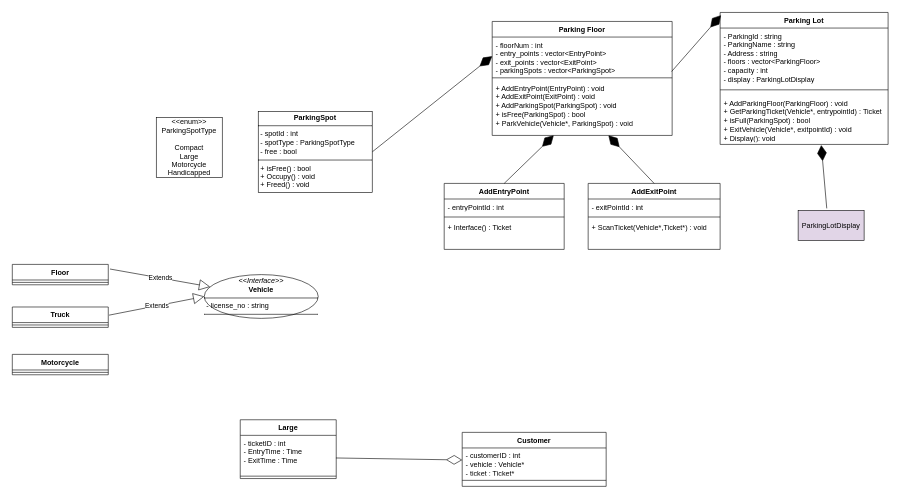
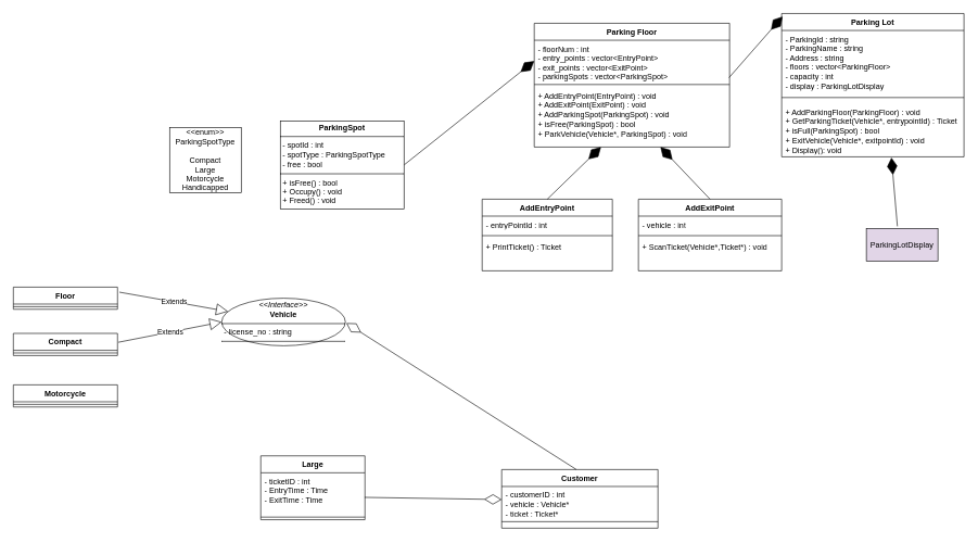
  <mxCell id="0" />
  <mxCell id="1" parent="0" />
  <mxCell id="2" value="Parking Lot" style="swimlane;fontStyle=1;align=center;verticalAlign=top;childLayout=stackLayout;horizontal=1;startSize=26;horizontalStack=0;resizeParent=1;resizeParentMax=0;resizeLast=0;collapsible=1;marginBottom=0;whiteSpace=wrap;html=1;" parent="1" vertex="1"><mxGeometry x="1200" y="20" width="280" height="220" as="geometry" /></mxCell>
  <mxCell id="3" value="&lt;div&gt;- ParkingId : string&lt;/div&gt;&lt;div&gt;- ParkingName : string&lt;/div&gt;&lt;div&gt;- Address : string&lt;/div&gt;- floors : vector&amp;lt;ParkingFloor&amp;gt;&lt;div&gt;- capacity : int&lt;/div&gt;&lt;div&gt;- display : ParkingLotDisplay&lt;/div&gt;" style="text;strokeColor=none;fillColor=none;align=left;verticalAlign=top;spacingLeft=4;spacingRight=4;overflow=hidden;rotatable=0;points=[[0,0.5],[1,0.5]];portConstraint=eastwest;whiteSpace=wrap;html=1;" parent="2" vertex="1"><mxGeometry y="26" width="280" height="94" as="geometry" /></mxCell>
  <mxCell id="4" value="" style="line;strokeWidth=1;fillColor=none;align=left;verticalAlign=middle;spacingTop=-1;spacingLeft=3;spacingRight=3;rotatable=0;labelPosition=right;points=[];portConstraint=eastwest;strokeColor=inherit;" parent="2" vertex="1"><mxGeometry y="120" width="280" height="18" as="geometry" /></mxCell>
  <mxCell id="5" value="+ AddParkingFloor(ParkingFloor) : void&lt;div&gt;+ GetParkingTicket(Vehicle*, entrypointId) : Ticket&lt;/div&gt;&lt;div&gt;+ isFull(ParkingSpot) : bool&lt;/div&gt;&lt;div&gt;+ ExitVehicle(Vehicle*, exitpointId) : void&lt;/div&gt;&lt;div&gt;+ Display(): void&lt;/div&gt;" style="text;strokeColor=none;fillColor=none;align=left;verticalAlign=top;spacingLeft=4;spacingRight=4;overflow=hidden;rotatable=0;points=[[0,0.5],[1,0.5]];portConstraint=eastwest;whiteSpace=wrap;html=1;" parent="2" vertex="1"><mxGeometry y="138" width="280" height="82" as="geometry" /></mxCell>
  <mxCell id="6" value="Parking Floor" style="swimlane;fontStyle=1;align=center;verticalAlign=top;childLayout=stackLayout;horizontal=1;startSize=26;horizontalStack=0;resizeParent=1;resizeParentMax=0;resizeLast=0;collapsible=1;marginBottom=0;whiteSpace=wrap;html=1;" parent="1" vertex="1"><mxGeometry x="820" y="35" width="300" height="190" as="geometry" /></mxCell>
  <mxCell id="7" value="&lt;div&gt;- floorNum : int&lt;/div&gt;- entry_points : vector&amp;lt;EntryPoint&amp;gt;&lt;div&gt;- exit_points : vector&amp;lt;ExitPoint&amp;gt;&lt;/div&gt;&lt;div&gt;- parkingSpots : vector&amp;lt;ParkingSpot&amp;gt;&lt;/div&gt;" style="text;strokeColor=none;fillColor=none;align=left;verticalAlign=top;spacingLeft=4;spacingRight=4;overflow=hidden;rotatable=0;points=[[0,0.5],[1,0.5]];portConstraint=eastwest;whiteSpace=wrap;html=1;" parent="6" vertex="1"><mxGeometry y="26" width="300" height="64" as="geometry" /></mxCell>
  <mxCell id="8" value="" style="line;strokeWidth=1;fillColor=none;align=left;verticalAlign=middle;spacingTop=-1;spacingLeft=3;spacingRight=3;rotatable=0;labelPosition=right;points=[];portConstraint=eastwest;strokeColor=inherit;" parent="6" vertex="1"><mxGeometry y="90" width="300" height="8" as="geometry" /></mxCell>
  <mxCell id="9" value="+ AddEntryPoint(EntryPoint) : void&lt;div&gt;+ AddExitPoint(ExitPoint) : void&lt;/div&gt;&lt;div&gt;+ AddParkingSpot(ParkingSpot) : void&lt;/div&gt;&lt;div&gt;+ isFree(ParkingSpot) : bool&lt;/div&gt;&lt;div&gt;+ ParkVehicle(Vehicle*, ParkingSpot) : void&lt;/div&gt;&lt;div&gt;&lt;br&gt;&lt;/div&gt;" style="text;strokeColor=none;fillColor=none;align=left;verticalAlign=top;spacingLeft=4;spacingRight=4;overflow=hidden;rotatable=0;points=[[0,0.5],[1,0.5]];portConstraint=eastwest;whiteSpace=wrap;html=1;" parent="6" vertex="1"><mxGeometry y="98" width="300" height="92" as="geometry" /></mxCell>
  <mxCell id="10" value="AddEntryPoint" style="swimlane;fontStyle=1;align=center;verticalAlign=top;childLayout=stackLayout;horizontal=1;startSize=26;horizontalStack=0;resizeParent=1;resizeParentMax=0;resizeLast=0;collapsible=1;marginBottom=0;whiteSpace=wrap;html=1;" parent="1" vertex="1"><mxGeometry x="740" y="305" width="200" height="110" as="geometry" /></mxCell>
  <mxCell id="11" value="- entryPointId : int" style="text;strokeColor=none;fillColor=none;align=left;verticalAlign=top;spacingLeft=4;spacingRight=4;overflow=hidden;rotatable=0;points=[[0,0.5],[1,0.5]];portConstraint=eastwest;whiteSpace=wrap;html=1;" parent="10" vertex="1"><mxGeometry y="26" width="200" height="26" as="geometry" /></mxCell>
  <mxCell id="12" value="" style="line;strokeWidth=1;fillColor=none;align=left;verticalAlign=middle;spacingTop=-1;spacingLeft=3;spacingRight=3;rotatable=0;labelPosition=right;points=[];portConstraint=eastwest;strokeColor=inherit;" parent="10" vertex="1"><mxGeometry y="52" width="200" height="8" as="geometry" /></mxCell>
- <mxCell id="13" value="+ Interface() : Ticket&amp;nbsp;&amp;nbsp;" style="text;strokeColor=none;fillColor=none;align=left;verticalAlign=top;spacingLeft=4;spacingRight=4;overflow=hidden;rotatable=0;points=[[0,0.5],[1,0.5]];portConstraint=eastwest;whiteSpace=wrap;html=1;" parent="10" vertex="1"><mxGeometry y="60" width="200" height="50" as="geometry" /></mxCell>
+ <mxCell id="13" value="+ PrintTicket() : Ticket&amp;nbsp;&amp;nbsp;" style="text;strokeColor=none;fillColor=none;align=left;verticalAlign=top;spacingLeft=4;spacingRight=4;overflow=hidden;rotatable=0;points=[[0,0.5],[1,0.5]];portConstraint=eastwest;whiteSpace=wrap;html=1;" parent="10" vertex="1"><mxGeometry y="60" width="200" height="50" as="geometry" /></mxCell>
  <mxCell id="14" value="AddExitPoint" style="swimlane;fontStyle=1;align=center;verticalAlign=top;childLayout=stackLayout;horizontal=1;startSize=26;horizontalStack=0;resizeParent=1;resizeParentMax=0;resizeLast=0;collapsible=1;marginBottom=0;whiteSpace=wrap;html=1;" parent="1" vertex="1"><mxGeometry x="980" y="305" width="220" height="110" as="geometry" /></mxCell>
- <mxCell id="15" value="- exitPointId : int" style="text;strokeColor=none;fillColor=none;align=left;verticalAlign=top;spacingLeft=4;spacingRight=4;overflow=hidden;rotatable=0;points=[[0,0.5],[1,0.5]];portConstraint=eastwest;whiteSpace=wrap;html=1;" parent="14" vertex="1"><mxGeometry y="26" width="220" height="26" as="geometry" /></mxCell>
+ <mxCell id="15" value="- vehicle : int" style="text;strokeColor=none;fillColor=none;align=left;verticalAlign=top;spacingLeft=4;spacingRight=4;overflow=hidden;rotatable=0;points=[[0,0.5],[1,0.5]];portConstraint=eastwest;whiteSpace=wrap;html=1;" parent="14" vertex="1"><mxGeometry y="26" width="220" height="26" as="geometry" /></mxCell>
  <mxCell id="16" value="" style="line;strokeWidth=1;fillColor=none;align=left;verticalAlign=middle;spacingTop=-1;spacingLeft=3;spacingRight=3;rotatable=0;labelPosition=right;points=[];portConstraint=eastwest;strokeColor=inherit;" parent="14" vertex="1"><mxGeometry y="52" width="220" height="8" as="geometry" /></mxCell>
  <mxCell id="17" value="+ ScanTicket(Vehicle*,Ticket*) : void" style="text;strokeColor=none;fillColor=none;align=left;verticalAlign=top;spacingLeft=4;spacingRight=4;overflow=hidden;rotatable=0;points=[[0,0.5],[1,0.5]];portConstraint=eastwest;whiteSpace=wrap;html=1;" parent="14" vertex="1"><mxGeometry y="60" width="220" height="50" as="geometry" /></mxCell>
  <mxCell id="18" value="&lt;p style=&quot;margin:0px;margin-top:4px;text-align:center;&quot;&gt;&lt;i&gt;&amp;lt;&amp;lt;Interface&amp;gt;&amp;gt;&lt;/i&gt;&lt;br&gt;&lt;b&gt;Vehicle&lt;/b&gt;&lt;/p&gt;&lt;hr size=&quot;1&quot; style=&quot;border-style:solid;&quot;&gt;&lt;p style=&quot;margin:0px;margin-left:4px;&quot;&gt;- license_no : string&lt;/p&gt;&lt;hr size=&quot;1&quot; style=&quot;border-style:solid;&quot;&gt;&lt;p style=&quot;margin:0px;margin-left:4px;&quot;&gt;&lt;br&gt;&lt;/p&gt;" style="ellipse;verticalAlign=top;align=left;overflow=fill;html=1;whiteSpace=wrap;" parent="1" vertex="1"><mxGeometry x="340" y="457" width="190" height="73" as="geometry" /></mxCell>
  <mxCell id="19" value="Customer" style="swimlane;fontStyle=1;align=center;verticalAlign=top;childLayout=stackLayout;horizontal=1;startSize=26;horizontalStack=0;resizeParent=1;resizeParentMax=0;resizeLast=0;collapsible=1;marginBottom=0;whiteSpace=wrap;html=1;" parent="1" vertex="1"><mxGeometry x="770" y="720" width="240" height="90" as="geometry" /></mxCell>
  <mxCell id="20" value="&lt;div&gt;- customerID : int&lt;/div&gt;&lt;div&gt;- vehicle : Vehicle*&lt;/div&gt;- ticket : Ticket*" style="text;strokeColor=none;fillColor=none;align=left;verticalAlign=top;spacingLeft=4;spacingRight=4;overflow=hidden;rotatable=0;points=[[0,0.5],[1,0.5]];portConstraint=eastwest;whiteSpace=wrap;html=1;" parent="19" vertex="1"><mxGeometry y="26" width="240" height="44" as="geometry" /></mxCell>
  <mxCell id="21" value="" style="line;strokeWidth=1;fillColor=none;align=left;verticalAlign=middle;spacingTop=-1;spacingLeft=3;spacingRight=3;rotatable=0;labelPosition=right;points=[];portConstraint=eastwest;strokeColor=inherit;" parent="19" vertex="1"><mxGeometry y="70" width="240" height="20" as="geometry" /></mxCell>
  <mxCell id="22" value="Large" style="swimlane;fontStyle=1;align=center;verticalAlign=top;childLayout=stackLayout;horizontal=1;startSize=26;horizontalStack=0;resizeParent=1;resizeParentMax=0;resizeLast=0;collapsible=1;marginBottom=0;whiteSpace=wrap;html=1;" parent="1" vertex="1"><mxGeometry x="400" y="699" width="160" height="98" as="geometry" /></mxCell>
  <mxCell id="23" value="- ticketID : int&lt;div&gt;- EntryTime : Time&lt;/div&gt;&lt;div&gt;- ExitTime : Time&lt;br&gt;&lt;div&gt;&lt;br&gt;&lt;/div&gt;&lt;/div&gt;" style="text;strokeColor=none;fillColor=none;align=left;verticalAlign=top;spacingLeft=4;spacingRight=4;overflow=hidden;rotatable=0;points=[[0,0.5],[1,0.5]];portConstraint=eastwest;whiteSpace=wrap;html=1;" parent="22" vertex="1"><mxGeometry y="26" width="160" height="64" as="geometry" /></mxCell>
  <mxCell id="24" value="" style="line;strokeWidth=1;fillColor=none;align=left;verticalAlign=middle;spacingTop=-1;spacingLeft=3;spacingRight=3;rotatable=0;labelPosition=right;points=[];portConstraint=eastwest;strokeColor=inherit;" parent="22" vertex="1"><mxGeometry y="90" width="160" height="8" as="geometry" /></mxCell>
  <mxCell id="25" value="" style="endArrow=diamondThin;endFill=1;endSize=24;html=1;rounded=0;exitX=0.5;exitY=0;exitDx=0;exitDy=0;" parent="1" source="10" target="9" edge="1"><mxGeometry width="160" relative="1" as="geometry"><mxPoint x="980" y="85" as="sourcePoint" /><mxPoint x="1140" y="85" as="targetPoint" /></mxGeometry></mxCell>
  <mxCell id="26" value="" style="endArrow=diamondThin;endFill=1;endSize=24;html=1;rounded=0;exitX=0.5;exitY=0;exitDx=0;exitDy=0;" parent="1" source="14" target="9" edge="1"><mxGeometry width="160" relative="1" as="geometry"><mxPoint x="980" y="85" as="sourcePoint" /><mxPoint x="1040" y="155" as="targetPoint" /></mxGeometry></mxCell>
  <mxCell id="27" value="" style="endArrow=diamondThin;endFill=1;endSize=24;html=1;rounded=0;exitX=1;exitY=0.5;exitDx=0;exitDy=0;entryX=0;entryY=0.5;entryDx=0;entryDy=0;" parent="1" source="28" target="7" edge="1"><mxGeometry width="160" relative="1" as="geometry"><mxPoint x="650" y="213" as="sourcePoint" /><mxPoint x="900" y="125" as="targetPoint" /></mxGeometry></mxCell>
  <mxCell id="28" value="&lt;p style=&quot;margin:0px;margin-top:4px;text-align:center;&quot;&gt;&lt;b&gt;ParkingSpot&lt;/b&gt;&lt;/p&gt;&lt;hr size=&quot;1&quot; style=&quot;border-style:solid;&quot;&gt;&lt;p style=&quot;margin:0px;margin-left:4px;&quot;&gt;- spotId : int&lt;/p&gt;&lt;p style=&quot;margin:0px;margin-left:4px;&quot;&gt;- spotType : ParkingSpotType&lt;/p&gt;&lt;p style=&quot;margin:0px;margin-left:4px;&quot;&gt;- free : bool&lt;/p&gt;&lt;hr size=&quot;1&quot; style=&quot;border-style:solid;&quot;&gt;&lt;p style=&quot;margin:0px;margin-left:4px;&quot;&gt;+ isFree() : bool&lt;br&gt;&lt;/p&gt;&lt;p style=&quot;margin:0px;margin-left:4px;&quot;&gt;+ Occupy() : void&lt;/p&gt;&lt;p style=&quot;margin:0px;margin-left:4px;&quot;&gt;+ Freed() : void&lt;/p&gt;" style="verticalAlign=top;align=left;overflow=fill;html=1;whiteSpace=wrap;" parent="1" vertex="1"><mxGeometry x="430" y="185" width="190" height="135" as="geometry" /></mxCell>
  <mxCell id="29" value="Floor" style="swimlane;fontStyle=1;align=center;verticalAlign=top;childLayout=stackLayout;horizontal=1;startSize=26;horizontalStack=0;resizeParent=1;resizeParentMax=0;resizeLast=0;collapsible=1;marginBottom=0;whiteSpace=wrap;html=1;" parent="1" vertex="1"><mxGeometry x="20" y="440" width="160" height="34" as="geometry" /></mxCell>
  <mxCell id="30" value="" style="line;strokeWidth=1;fillColor=none;align=left;verticalAlign=middle;spacingTop=-1;spacingLeft=3;spacingRight=3;rotatable=0;labelPosition=right;points=[];portConstraint=eastwest;strokeColor=inherit;" parent="29" vertex="1"><mxGeometry y="26" width="160" height="8" as="geometry" /></mxCell>
- <mxCell id="31" value="Truck" style="swimlane;fontStyle=1;align=center;verticalAlign=top;childLayout=stackLayout;horizontal=1;startSize=26;horizontalStack=0;resizeParent=1;resizeParentMax=0;resizeLast=0;collapsible=1;marginBottom=0;whiteSpace=wrap;html=1;" parent="1" vertex="1"><mxGeometry x="20" y="511" width="160" height="34" as="geometry" /></mxCell>
+ <mxCell id="31" value="Compact" style="swimlane;fontStyle=1;align=center;verticalAlign=top;childLayout=stackLayout;horizontal=1;startSize=26;horizontalStack=0;resizeParent=1;resizeParentMax=0;resizeLast=0;collapsible=1;marginBottom=0;whiteSpace=wrap;html=1;" parent="1" vertex="1"><mxGeometry x="20" y="511" width="160" height="34" as="geometry" /></mxCell>
  <mxCell id="32" value="" style="line;strokeWidth=1;fillColor=none;align=left;verticalAlign=middle;spacingTop=-1;spacingLeft=3;spacingRight=3;rotatable=0;labelPosition=right;points=[];portConstraint=eastwest;strokeColor=inherit;" parent="31" vertex="1"><mxGeometry y="26" width="160" height="8" as="geometry" /></mxCell>
  <mxCell id="33" value="Motorcycle" style="swimlane;fontStyle=1;align=center;verticalAlign=top;childLayout=stackLayout;horizontal=1;startSize=26;horizontalStack=0;resizeParent=1;resizeParentMax=0;resizeLast=0;collapsible=1;marginBottom=0;whiteSpace=wrap;html=1;" parent="1" vertex="1"><mxGeometry x="20" y="590" width="160" height="34" as="geometry" /></mxCell>
  <mxCell id="34" value="" style="line;strokeWidth=1;fillColor=none;align=left;verticalAlign=middle;spacingTop=-1;spacingLeft=3;spacingRight=3;rotatable=0;labelPosition=right;points=[];portConstraint=eastwest;strokeColor=inherit;" parent="33" vertex="1"><mxGeometry y="26" width="160" height="8" as="geometry" /></mxCell>
  <mxCell id="35" value="Extends" style="endArrow=block;endSize=16;endFill=0;html=1;rounded=0;exitX=1.018;exitY=0.227;exitDx=0;exitDy=0;entryX=0;entryY=0.25;entryDx=0;entryDy=0;exitPerimeter=0;" parent="1" source="29" target="18" edge="1"><mxGeometry width="160" relative="1" as="geometry"><mxPoint x="180" y="428" as="sourcePoint" /><mxPoint x="640" y="609" as="targetPoint" /></mxGeometry></mxCell>
  <mxCell id="36" value="Extends" style="endArrow=block;endSize=16;endFill=0;html=1;rounded=0;exitX=1.008;exitY=0.401;exitDx=0;exitDy=0;entryX=0;entryY=0.5;entryDx=0;entryDy=0;exitPerimeter=0;" parent="1" source="31" target="18" edge="1"><mxGeometry width="160" relative="1" as="geometry"><mxPoint x="180" y="550" as="sourcePoint" /><mxPoint x="360" y="547" as="targetPoint" /></mxGeometry></mxCell>
  <mxCell id="37" value="&amp;lt;&amp;lt;enum&amp;gt;&amp;gt;&lt;div&gt;ParkingSpotType&lt;/div&gt;&lt;div&gt;&lt;br&gt;&lt;div&gt;Compact&lt;/div&gt;&lt;div&gt;Large&lt;/div&gt;&lt;div&gt;Motorcycle&lt;/div&gt;&lt;div&gt;Handicapped&lt;/div&gt;&lt;/div&gt;" style="html=1;whiteSpace=wrap;" parent="1" vertex="1"><mxGeometry x="260" y="195" width="110" height="100" as="geometry" /></mxCell>
  <mxCell id="38" value="" style="endArrow=diamondThin;endFill=1;endSize=24;html=1;rounded=0;exitX=0.997;exitY=0.898;exitDx=0;exitDy=0;exitPerimeter=0;entryX=0.005;entryY=0.021;entryDx=0;entryDy=0;entryPerimeter=0;" parent="1" source="7" target="2" edge="1"><mxGeometry width="160" relative="1" as="geometry"><mxPoint x="910" y="125" as="sourcePoint" /><mxPoint x="1070" y="125" as="targetPoint" /></mxGeometry></mxCell>
+ <mxCell id="39" value="" style="endArrow=diamondThin;endFill=0;endSize=24;html=1;rounded=0;entryX=1.007;entryY=0.523;entryDx=0;entryDy=0;entryPerimeter=0;exitX=0.477;exitY=-0.002;exitDx=0;exitDy=0;exitPerimeter=0;" edge="1" parent="1" source="19" target="18"><mxGeometry width="160" relative="1" as="geometry"><mxPoint x="580" y="635" as="sourcePoint" /><mxPoint x="740" y="635" as="targetPoint" /></mxGeometry></mxCell>
  <mxCell id="40" value="" style="endArrow=diamondThin;endFill=0;endSize=24;html=1;rounded=0;exitX=0.997;exitY=0.589;exitDx=0;exitDy=0;exitPerimeter=0;" edge="1" parent="1" source="23" target="20"><mxGeometry width="160" relative="1" as="geometry"><mxPoint x="410" y="749" as="sourcePoint" /><mxPoint x="773.12" y="766.48" as="targetPoint" /></mxGeometry></mxCell>
  <mxCell id="41" value="ParkingLotDisplay" style="html=1;whiteSpace=wrap;fillColor=#e1d5e7;" vertex="1" parent="1"><mxGeometry x="1330" y="350" width="110" height="50" as="geometry" /></mxCell>
  <mxCell id="42" value="" style="endArrow=diamondThin;endFill=1;endSize=24;html=1;rounded=0;entryX=0.602;entryY=1.013;entryDx=0;entryDy=0;entryPerimeter=0;exitX=0.434;exitY=-0.067;exitDx=0;exitDy=0;exitPerimeter=0;" edge="1" parent="1" source="41" target="5"><mxGeometry width="160" relative="1" as="geometry"><mxPoint x="1210" y="190" as="sourcePoint" /><mxPoint x="1370" y="190" as="targetPoint" /></mxGeometry></mxCell>
